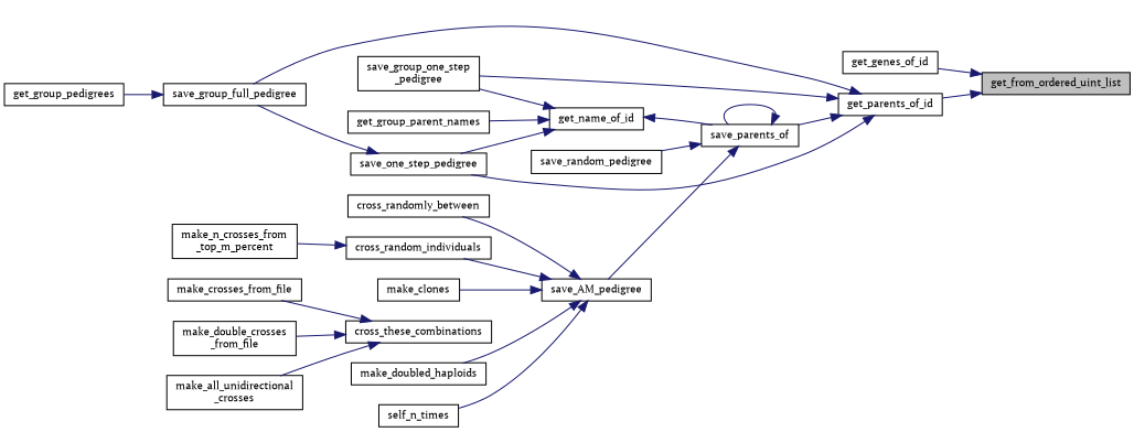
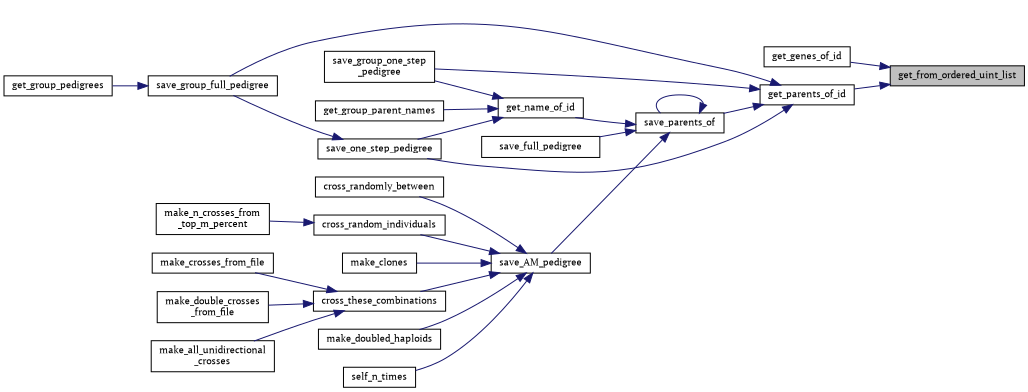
  digraph {
    fontname="PT Serif"
    rankdir=RL
    node [color=black fillcolor=white fontname="PT Serif" fontsize=10 shape=record style=filled]
    edge [color=midnightblue dir=back fontname="PT Serif" fontsize=10 labelfontname=Helvetica labelfontsize=10 style=solid]
    n1 [fillcolor=grey75 fontcolor=black height=0.2 label=get_from_ordered_uint_list width=0.4]
    n2 [height=0.2 label=get_genes_of_id width=0.4]
    n3 [height=0.2 label=get_parents_of_id width=0.4]
    n4 [height=0.2 label=get_name_of_id width=0.4]
    n5 [height=0.2 label=get_group_parent_names width=0.4]
    n6 [height=0.2 label="save_group_one_step\l_pedigree" width=0.4]
    n7 [height=0.2 label=save_one_step_pedigree width=0.4]
    n8 [height=0.2 label=save_parents_of width=0.4]
    n9 [height=0.2 label=save_group_full_pedigree width=0.4]
    n10 [height=0.2 label=save_AM_pedigree width=0.4]
-   n11 [height=0.2 label=save_random_pedigree width=0.4]
+   n11 [height=0.2 label=save_full_pedigree width=0.4]
    n12 [height=0.2 label=cross_random_individuals width=0.4]
    n13 [height=0.2 label=cross_randomly_between width=0.4]
    n14 [height=0.2 label=cross_these_combinations width=0.4]
    n15 [height=0.2 label=make_clones width=0.4]
    n16 [height=0.2 label=make_doubled_haploids width=0.4]
    n17 [height=0.2 label=self_n_times width=0.4]
    n18 [height=0.2 label=get_group_pedigrees width=0.4]
    n19 [height=0.2 label="make_n_crosses_from\l_top_m_percent" width=0.4]
    n20 [height=0.2 label="make_all_unidirectional\l_crosses" width=0.4]
    n21 [height=0.2 label=make_crosses_from_file width=0.4]
    n22 [height=0.2 label="make_double_crosses\l_from_file" width=0.4]
    n1 -> n2
    n1 -> n3
    n3 -> n6
    n3 -> n7
    n3 -> n8
    n3 -> n9
    n4 -> n5
    n4 -> n6
    n4 -> n7
-   n4 -> n8
+   n8 -> n4
    n7 -> n9
    n8 -> n8
    n8 -> n10
    n8 -> n11
    n9 -> n18
    n10 -> n12
    n10 -> n13
+   n10 -> n14
    n10 -> n15
    n10 -> n16
    n10 -> n17
    n12 -> n19
    n14 -> n20
    n14 -> n21
    n14 -> n22
  }
